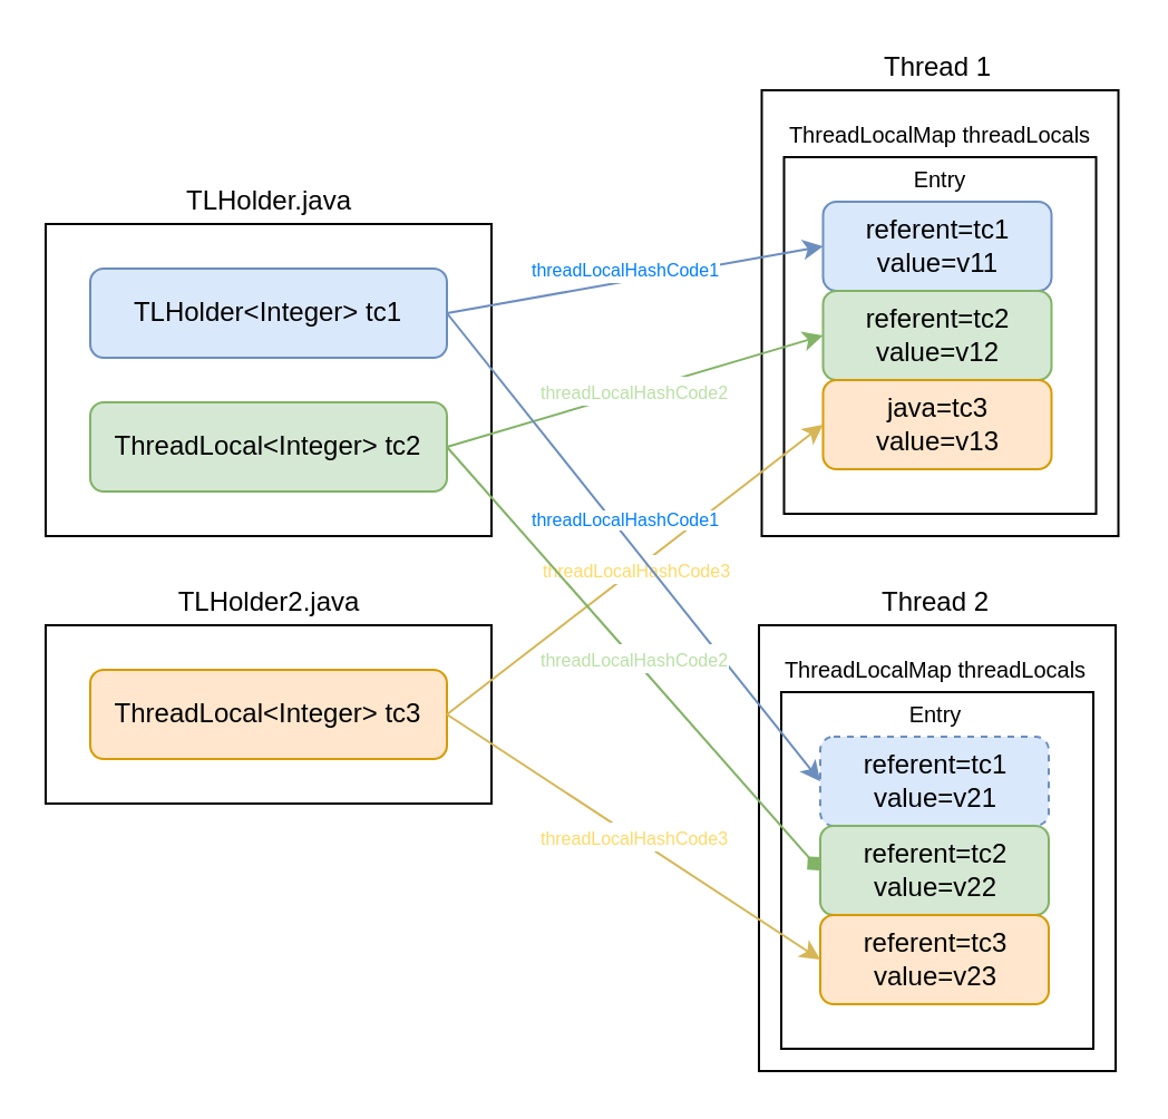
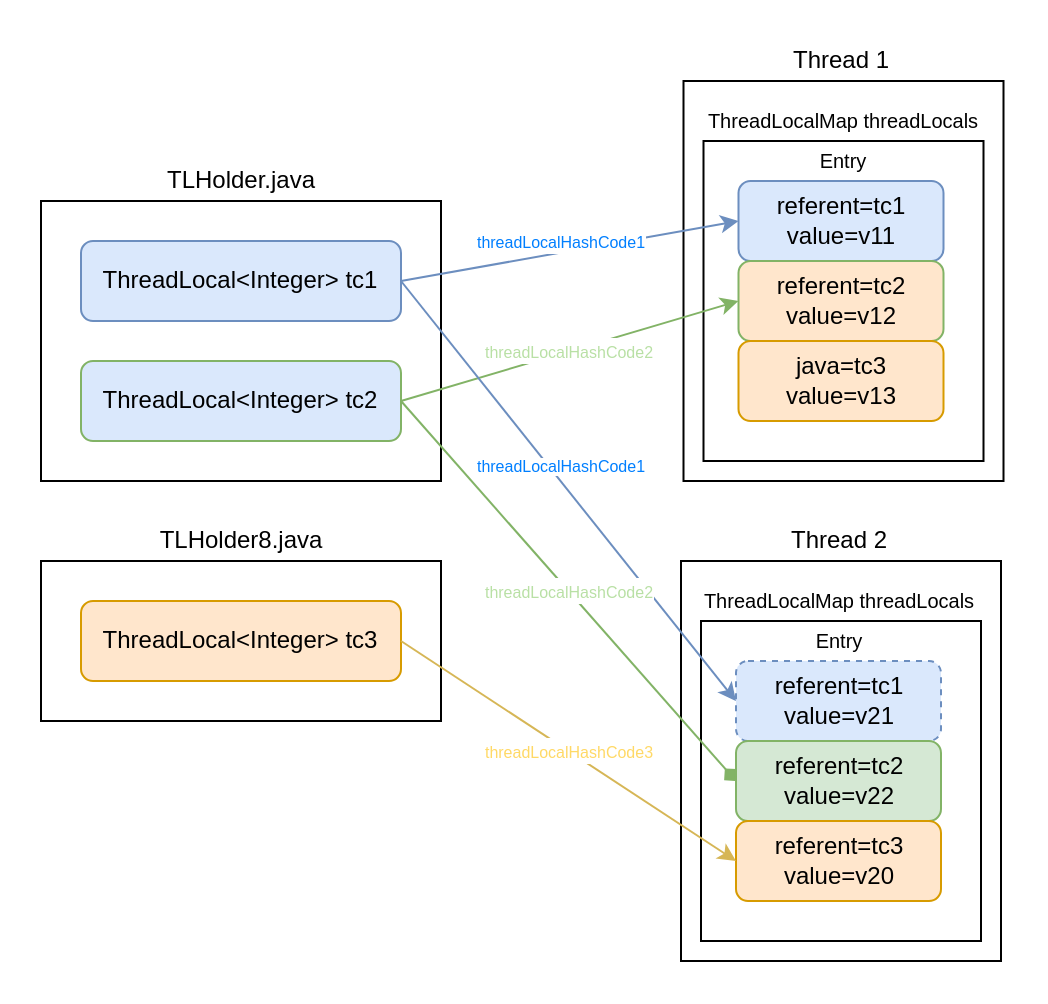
  <mxCell id="0" />
  <mxCell id="1" parent="0" />
  <mxCell id="2" value="" style="rounded=0;whiteSpace=wrap;html=1;" vertex="1" parent="1"><mxGeometry x="20" y="100" width="200" height="140" as="geometry" /></mxCell>
  <mxCell id="3" value="TLHolder.java" style="text;html=1;align=center;verticalAlign=middle;resizable=0;points=[];autosize=1;strokeColor=none;fillColor=none;" vertex="1" parent="1"><mxGeometry x="75" y="80" width="90" height="20" as="geometry" /></mxCell>
- <mxCell id="4" value="TLHolder&amp;lt;Integer&amp;gt; tc1" style="rounded=1;whiteSpace=wrap;html=1;fillColor=#dae8fc;strokeColor=#6c8ebf;" vertex="1" parent="1"><mxGeometry x="40" y="120" width="160" height="40" as="geometry" /></mxCell>
- <mxCell id="5" value="ThreadLocal&amp;lt;Integer&amp;gt; tc2" style="rounded=1;whiteSpace=wrap;html=1;fillColor=#d5e8d4;strokeColor=#82b366;" vertex="1" parent="1"><mxGeometry x="40" y="180" width="160" height="40" as="geometry" /></mxCell>
+ <mxCell id="4" value="ThreadLocal&amp;lt;Integer&amp;gt; tc1" style="rounded=1;whiteSpace=wrap;html=1;fillColor=#dae8fc;strokeColor=#6c8ebf;" vertex="1" parent="1"><mxGeometry x="40" y="120" width="160" height="40" as="geometry" /></mxCell>
+ <mxCell id="5" value="ThreadLocal&amp;lt;Integer&amp;gt; tc2" style="rounded=1;whiteSpace=wrap;html=1;fillColor=#dae8fc;strokeColor=#82b366;" vertex="1" parent="1"><mxGeometry x="40" y="180" width="160" height="40" as="geometry" /></mxCell>
  <mxCell id="6" value="" style="rounded=0;whiteSpace=wrap;html=1;" vertex="1" parent="1"><mxGeometry x="20" y="280" width="200" height="80" as="geometry" /></mxCell>
- <mxCell id="7" value="TLHolder2.java" style="text;html=1;align=center;verticalAlign=middle;resizable=0;points=[];autosize=1;strokeColor=none;fillColor=none;" vertex="1" parent="1"><mxGeometry x="70" y="260" width="100" height="20" as="geometry" /></mxCell>
+ <mxCell id="7" value="TLHolder8.java" style="text;html=1;align=center;verticalAlign=middle;resizable=0;points=[];autosize=1;strokeColor=none;fillColor=none;" vertex="1" parent="1"><mxGeometry x="70" y="260" width="100" height="20" as="geometry" /></mxCell>
  <mxCell id="8" value="ThreadLocal&amp;lt;Integer&amp;gt; tc3" style="rounded=1;whiteSpace=wrap;html=1;fillColor=#ffe6cc;strokeColor=#d79b00;" vertex="1" parent="1"><mxGeometry x="40" y="300" width="160" height="40" as="geometry" /></mxCell>
  <mxCell id="9" value="" style="rounded=0;whiteSpace=wrap;html=1;" vertex="1" parent="1"><mxGeometry x="341.25" y="40" width="160" height="200" as="geometry" /></mxCell>
  <mxCell id="10" value="Thread 1" style="text;html=1;align=center;verticalAlign=middle;resizable=0;points=[];autosize=1;strokeColor=none;fillColor=none;" vertex="1" parent="1"><mxGeometry x="390" y="20" width="60" height="20" as="geometry" /></mxCell>
  <mxCell id="11" value="" style="rounded=0;whiteSpace=wrap;html=1;" vertex="1" parent="1"><mxGeometry x="351.25" y="70" width="140" height="160" as="geometry" /></mxCell>
  <mxCell id="12" value="&lt;font style=&quot;font-size: 10px&quot;&gt;&lt;span&gt;ThreadLocalMap&amp;nbsp;&lt;/span&gt;threadLocals&lt;/font&gt;" style="text;html=1;align=center;verticalAlign=middle;resizable=0;points=[];autosize=1;strokeColor=none;fillColor=none;" vertex="1" parent="1"><mxGeometry x="346.25" y="50" width="150" height="20" as="geometry" /></mxCell>
  <mxCell id="13" value="referent=tc1&lt;br&gt;value=v11" style="rounded=1;whiteSpace=wrap;html=1;fillColor=#dae8fc;strokeColor=#6c8ebf;" vertex="1" parent="1"><mxGeometry x="368.75" y="90" width="102.5" height="40" as="geometry" /></mxCell>
- <mxCell id="14" value="&lt;div&gt;referent=tc2&lt;/div&gt;&lt;div&gt;value=v12&lt;/div&gt;" style="rounded=1;whiteSpace=wrap;html=1;fillColor=#d5e8d4;strokeColor=#82b366;" vertex="1" parent="1"><mxGeometry x="368.75" y="130" width="102.5" height="40" as="geometry" /></mxCell>
+ <mxCell id="14" value="&lt;div&gt;referent=tc2&lt;/div&gt;&lt;div&gt;value=v12&lt;/div&gt;" style="rounded=1;whiteSpace=wrap;html=1;fillColor=#ffe6cc;strokeColor=#82b366;" vertex="1" parent="1"><mxGeometry x="368.75" y="130" width="102.5" height="40" as="geometry" /></mxCell>
  <mxCell id="15" value="&lt;div&gt;java=tc3&lt;/div&gt;&lt;div&gt;value=v13&lt;/div&gt;" style="rounded=1;whiteSpace=wrap;html=1;fillColor=#ffe6cc;strokeColor=#d79b00;" vertex="1" parent="1"><mxGeometry x="368.75" y="170" width="102.5" height="40" as="geometry" /></mxCell>
  <mxCell id="16" style="rounded=0;orthogonalLoop=1;jettySize=auto;html=1;exitX=1;exitY=0.5;exitDx=0;exitDy=0;entryX=0;entryY=0.5;entryDx=0;entryDy=0;fillColor=#dae8fc;strokeColor=#6c8ebf;" edge="1" parent="1" source="4" target="13"><mxGeometry relative="1" as="geometry" /></mxCell>
  <mxCell id="17" value="&lt;font style=&quot;font-size: 8px&quot;&gt;threadLocalHashCode1&lt;/font&gt;" style="edgeLabel;html=1;align=center;verticalAlign=middle;resizable=0;points=[];fontSize=10;fontColor=#007FFF;" vertex="1" connectable="0" parent="16"><mxGeometry x="-0.191" relative="1" as="geometry"><mxPoint x="12" y="-8" as="offset" /></mxGeometry></mxCell>
  <mxCell id="18" value="&lt;span style=&quot;font-size: 8px&quot;&gt;&lt;font color=&quot;#b9e0a5&quot;&gt;threadLocalHashCode2&lt;/font&gt;&lt;/span&gt;" style="edgeStyle=none;rounded=0;orthogonalLoop=1;jettySize=auto;html=1;exitX=1;exitY=0.5;exitDx=0;exitDy=0;entryX=0;entryY=0.5;entryDx=0;entryDy=0;fillColor=#d5e8d4;strokeColor=#82b366;" edge="1" parent="1" source="5" target="14"><mxGeometry relative="1" as="geometry" /></mxCell>
- <mxCell id="19" value="&lt;font style=&quot;font-size: 8px&quot; color=&quot;#ffd966&quot;&gt;threadLocalHashCode3&lt;/font&gt;" style="edgeStyle=none;rounded=0;orthogonalLoop=1;jettySize=auto;html=1;exitX=1;exitY=0.5;exitDx=0;exitDy=0;entryX=0;entryY=0.5;entryDx=0;entryDy=0;fillColor=#fff2cc;strokeColor=#d6b656;" edge="1" parent="1" source="8" target="15"><mxGeometry relative="1" as="geometry" /></mxCell>
  <mxCell id="20" value="" style="rounded=0;whiteSpace=wrap;html=1;" vertex="1" parent="1"><mxGeometry x="340" y="280" width="160" height="200" as="geometry" /></mxCell>
  <mxCell id="21" value="Thread 2" style="text;html=1;align=center;verticalAlign=middle;resizable=0;points=[];autosize=1;strokeColor=none;fillColor=none;" vertex="1" parent="1"><mxGeometry x="388.75" y="260" width="60" height="20" as="geometry" /></mxCell>
  <mxCell id="22" value="" style="rounded=0;whiteSpace=wrap;html=1;" vertex="1" parent="1"><mxGeometry x="350" y="310" width="140" height="160" as="geometry" /></mxCell>
  <mxCell id="23" value="&lt;div&gt;referent=tc1&lt;/div&gt;&lt;div&gt;value=v21&lt;/div&gt;" style="rounded=1;whiteSpace=wrap;html=1;fillColor=#dae8fc;strokeColor=#6c8ebf;dashed=1;" vertex="1" parent="1"><mxGeometry x="367.5" y="330" width="102.5" height="40" as="geometry" /></mxCell>
  <mxCell id="24" value="&lt;div&gt;referent=tc2&lt;/div&gt;&lt;div&gt;value=v22&lt;/div&gt;" style="rounded=1;whiteSpace=wrap;html=1;fillColor=#d5e8d4;strokeColor=#82b366;" vertex="1" parent="1"><mxGeometry x="367.5" y="370" width="102.5" height="40" as="geometry" /></mxCell>
- <mxCell id="25" value="&lt;div&gt;referent=tc3&lt;/div&gt;&lt;div&gt;value=v23&lt;/div&gt;" style="rounded=1;whiteSpace=wrap;html=1;fillColor=#ffe6cc;strokeColor=#d79b00;" vertex="1" parent="1"><mxGeometry x="367.5" y="410" width="102.5" height="40" as="geometry" /></mxCell>
+ <mxCell id="25" value="&lt;div&gt;referent=tc3&lt;/div&gt;&lt;div&gt;value=v20&lt;/div&gt;" style="rounded=1;whiteSpace=wrap;html=1;fillColor=#ffe6cc;strokeColor=#d79b00;" vertex="1" parent="1"><mxGeometry x="367.5" y="410" width="102.5" height="40" as="geometry" /></mxCell>
  <mxCell id="26" style="edgeStyle=none;rounded=0;orthogonalLoop=1;jettySize=auto;html=1;exitX=1;exitY=0.5;exitDx=0;exitDy=0;entryX=0;entryY=0.5;entryDx=0;entryDy=0;fillColor=#dae8fc;strokeColor=#6c8ebf;" edge="1" parent="1" source="4" target="23"><mxGeometry relative="1" as="geometry" /></mxCell>
  <mxCell id="27" value="threadLocalHashCode1" style="edgeLabel;html=1;align=center;verticalAlign=middle;resizable=0;points=[];fontSize=8;fontColor=#007FFF;" vertex="1" connectable="0" parent="26"><mxGeometry x="-0.09" y="4" relative="1" as="geometry"><mxPoint as="offset" /></mxGeometry></mxCell>
  <mxCell id="28" value="&lt;span style=&quot;font-size: 8px&quot;&gt;&lt;font color=&quot;#b9e0a5&quot;&gt;threadLocalHashCode2&lt;/font&gt;&lt;/span&gt;" style="edgeStyle=none;rounded=0;orthogonalLoop=1;jettySize=auto;html=1;exitX=1;exitY=0.5;exitDx=0;exitDy=0;entryX=0;entryY=0.5;entryDx=0;entryDy=0;fillColor=#d5e8d4;strokeColor=#82b366;endArrow=diamond;" edge="1" parent="1" source="5" target="24"><mxGeometry relative="1" as="geometry" /></mxCell>
  <mxCell id="29" value="&lt;span style=&quot;font-size: 8px&quot;&gt;&lt;font color=&quot;#ffd966&quot;&gt;threadLocalHashCode3&lt;/font&gt;&lt;/span&gt;" style="edgeStyle=none;rounded=0;orthogonalLoop=1;jettySize=auto;html=1;exitX=1;exitY=0.5;exitDx=0;exitDy=0;entryX=0;entryY=0.5;entryDx=0;entryDy=0;fillColor=#fff2cc;strokeColor=#d6b656;" edge="1" parent="1" source="8" target="25"><mxGeometry relative="1" as="geometry" /></mxCell>
  <mxCell id="30" value="&lt;font style=&quot;font-size: 10px&quot;&gt;Entry&lt;/font&gt;" style="text;html=1;align=center;verticalAlign=middle;resizable=0;points=[];autosize=1;strokeColor=none;fillColor=none;" vertex="1" parent="1"><mxGeometry x="401.25" y="70" width="40" height="20" as="geometry" /></mxCell>
  <mxCell id="31" value="&lt;font style=&quot;font-size: 10px&quot;&gt;&lt;span&gt;ThreadLocalMap&amp;nbsp;&lt;/span&gt;threadLocals&lt;/font&gt;" style="text;html=1;align=center;verticalAlign=middle;resizable=0;points=[];autosize=1;strokeColor=none;fillColor=none;" vertex="1" parent="1"><mxGeometry x="343.75" y="290" width="150" height="20" as="geometry" /></mxCell>
  <mxCell id="32" value="&lt;font style=&quot;font-size: 10px&quot;&gt;Entry&lt;/font&gt;" style="text;html=1;align=center;verticalAlign=middle;resizable=0;points=[];autosize=1;strokeColor=none;fillColor=none;" vertex="1" parent="1"><mxGeometry x="398.75" y="310" width="40" height="20" as="geometry" /></mxCell>
